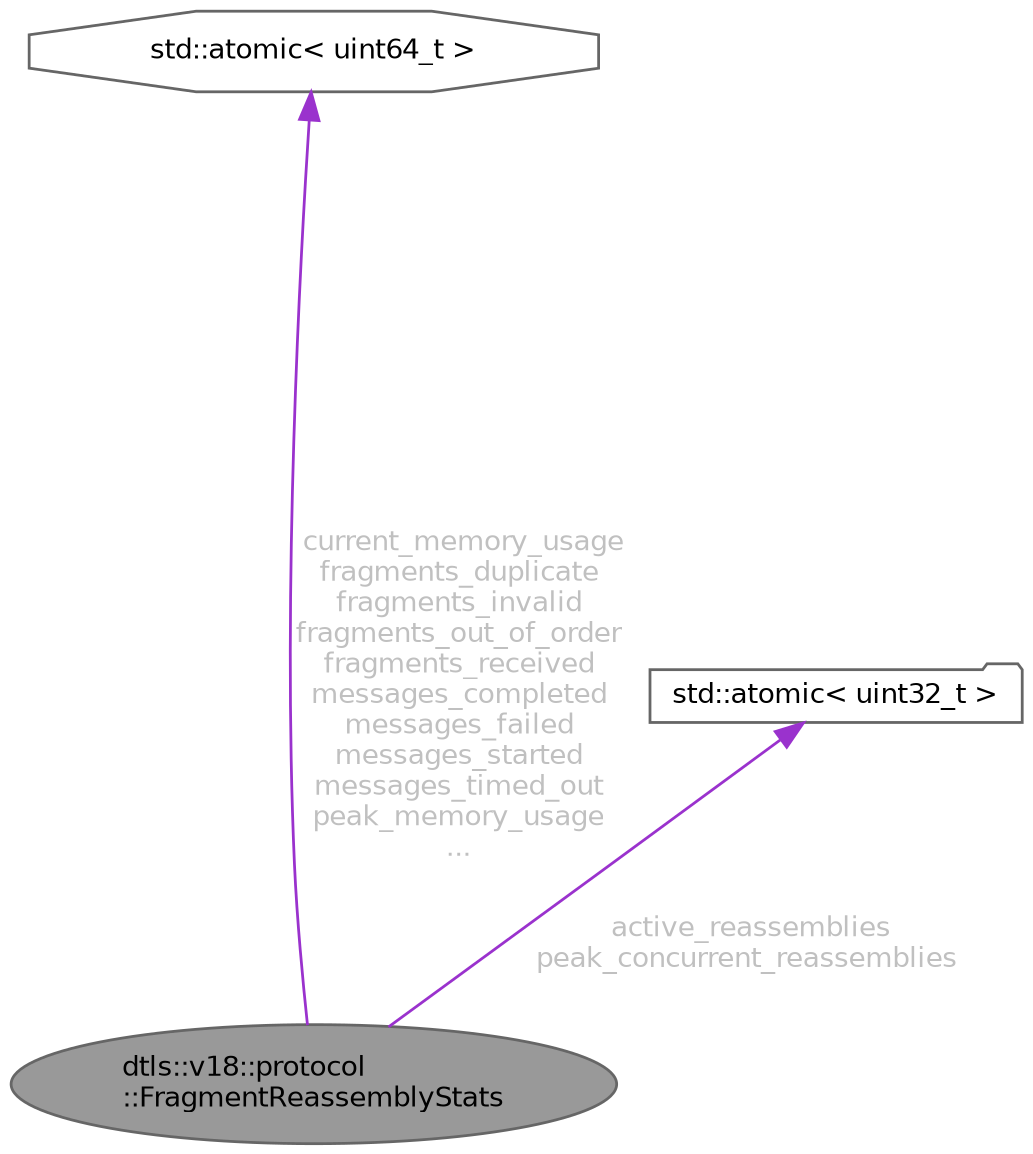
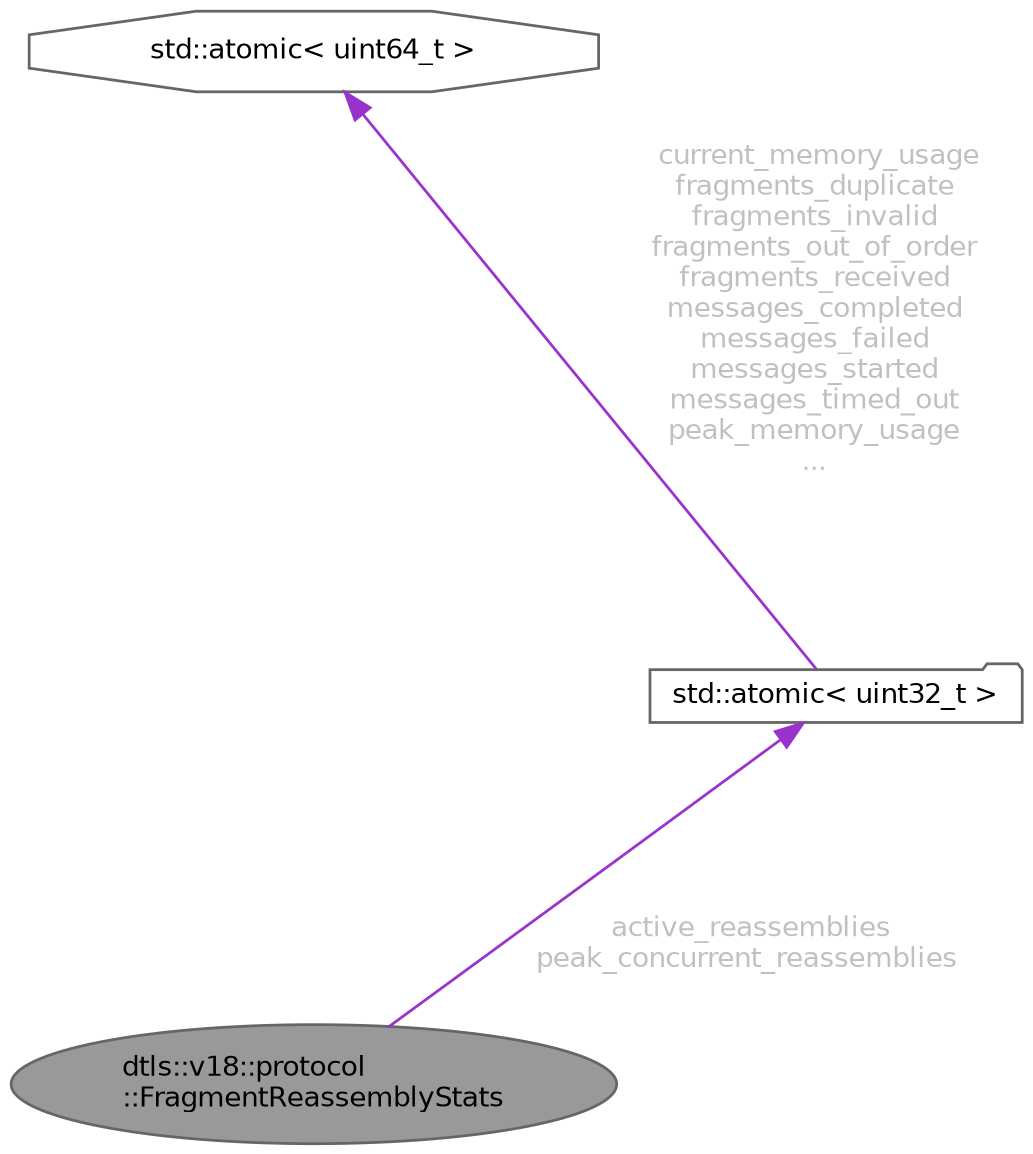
  digraph {
    node [color=gray40 fillcolor=white fontname=Helvetica fontsize=10 style=filled]
    edge [color=darkorchid3 dir=back fontcolor=grey fontname=Helvetica fontsize=10 labelfontname=Helvetica labelfontsize=10 style=solid]
    n1 [fillcolor=grey60 fontcolor=black height=0.2 label="dtls::v18::protocol\l::FragmentReassemblyStats" shape=ellipse width=0.4]
    n2 [height=0.2 label="std::atomic\< uint64_t \>" shape=octagon width=0.4]
    n3 [height=0.2 label="std::atomic\< uint32_t \>" shape=folder width=0.4]
-   n2 -> n1 [label=" current_memory_usage\nfragments_duplicate\nfragments_invalid\nfragments_out_of_order\nfragments_received\nmessages_completed\nmessages_failed\nmessages_started\nmessages_timed_out\npeak_memory_usage\n..."]
+   n2 -> n3 [label=" current_memory_usage\nfragments_duplicate\nfragments_invalid\nfragments_out_of_order\nfragments_received\nmessages_completed\nmessages_failed\nmessages_started\nmessages_timed_out\npeak_memory_usage\n..."]
    n3 -> n1 [label=" active_reassemblies\npeak_concurrent_reassemblies"]
  }
